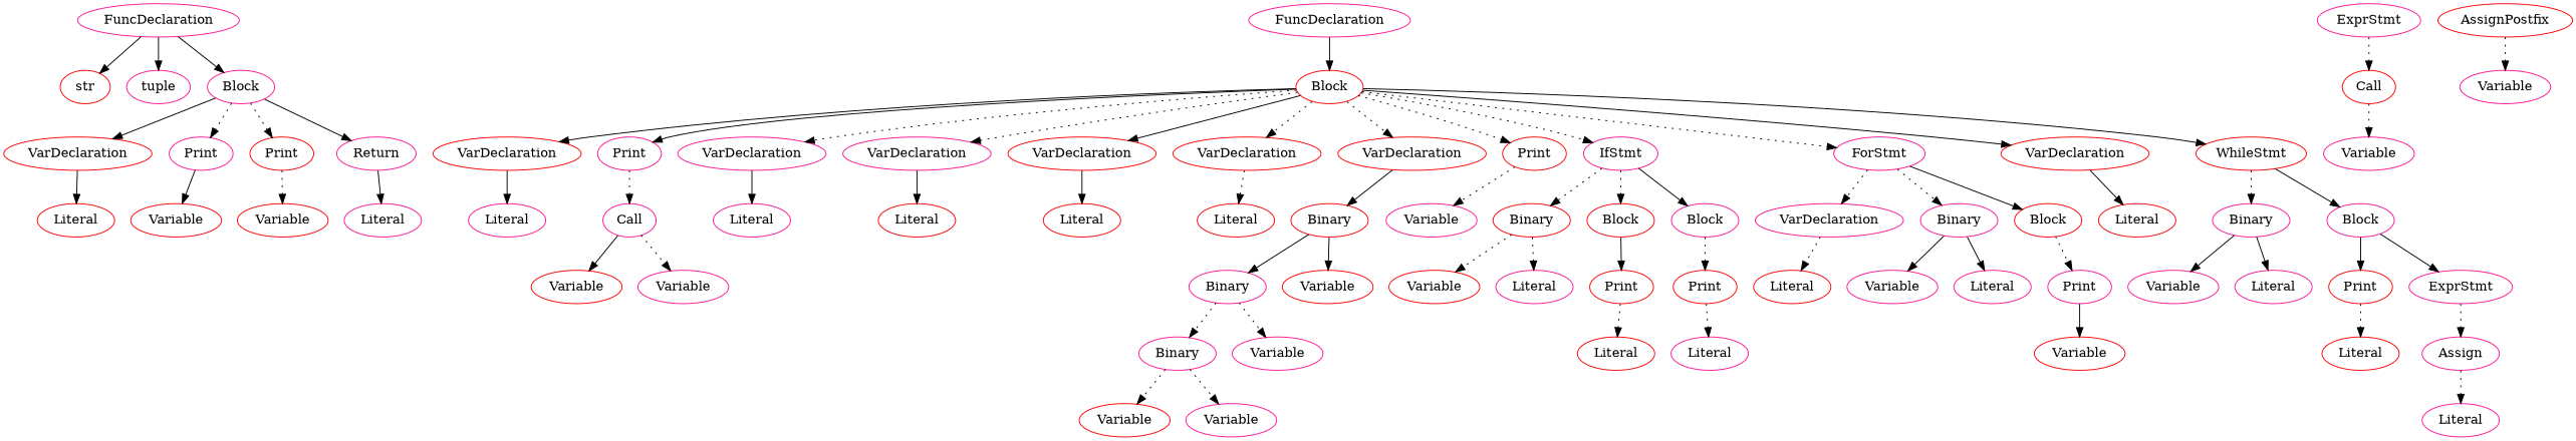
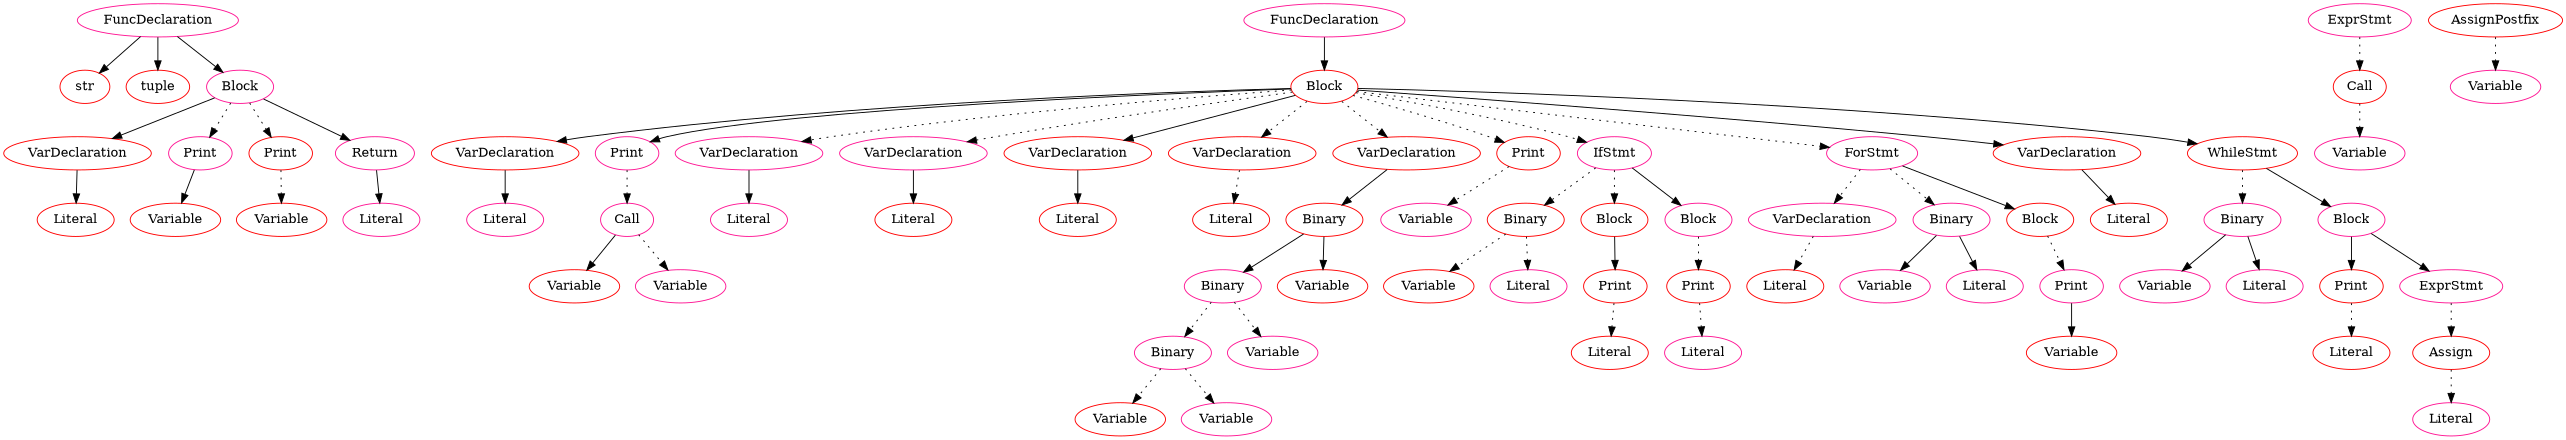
  digraph {
    node [color=deeppink]
    edge [style=dotted]
    n1 [label=FuncDeclaration]
    n2 [color=red label=str]
-   n3 [label=tuple]
+   n3 [color=red label=tuple]
    n4 [label=Block]
    n5 [label=FuncDeclaration]
    n6 [color=red label=Block]
    n7 [label=ExprStmt]
    n8 [color=red label=Call]
    n9 [color=red label=VarDeclaration]
    n10 [label=Print]
    n11 [color=red label=Print]
    n12 [label=Return]
    n13 [color=red label=Literal]
    n14 [color=red label=Variable]
    n15 [color=red label=Variable]
    n16 [label=Literal]
    n17 [color=red label=VarDeclaration]
    n18 [label=Print]
    n19 [label=VarDeclaration]
    n20 [label=VarDeclaration]
    n21 [color=red label=VarDeclaration]
    n22 [color=red label=VarDeclaration]
    n23 [color=red label=VarDeclaration]
    n24 [color=red label=Print]
    n25 [label=IfStmt]
    n26 [label=ForStmt]
    n27 [color=red label=VarDeclaration]
    n28 [color=red label=WhileStmt]
    n29 [label=Literal]
    n30 [label=Call]
    n31 [label=Literal]
    n32 [color=red label=Literal]
    n33 [color=red label=Literal]
    n34 [color=red label=Literal]
    n35 [color=red label=Binary]
    n36 [label=Variable]
    n37 [color=red label=Binary]
    n38 [color=red label=Block]
    n39 [label=Block]
    n40 [label=VarDeclaration]
    n41 [label=Binary]
    n42 [color=red label=Block]
    n43 [color=red label=Literal]
    n44 [label=Binary]
    n45 [label=Block]
    n46 [color=red label=Variable]
    n47 [label=Variable]
    n48 [label=Binary]
    n49 [color=red label=Variable]
    n50 [label=Binary]
    n51 [label=Variable]
    n52 [color=red label=Variable]
    n53 [label=Variable]
    n54 [color=red label=Variable]
    n55 [label=Literal]
    n56 [color=red label=Print]
    n57 [color=red label=Print]
    n58 [color=red label=Literal]
    n59 [label=Literal]
    n60 [color=red label=Literal]
    n61 [label=Variable]
    n62 [label=Literal]
    n63 [color=red label=AssignPostfix]
    n64 [label=Variable]
    n65 [label=Print]
    n66 [color=red label=Variable]
    n67 [label=Variable]
    n68 [label=Literal]
    n69 [color=red label=Print]
    n70 [label=ExprStmt]
    n71 [color=red label=Literal]
-   n72 [label=Assign]
+   n72 [color=red label=Assign]
    n73 [label=Literal]
    n74 [label=Variable]
    n1 -> n2 [style=solid]
    n1 -> n3 [style=solid]
    n1 -> n4 [style=solid]
    n4 -> n9 [style=solid]
    n4 -> n10
    n4 -> n11
    n4 -> n12 [style=solid]
    n5 -> n6 [style=solid]
    n6 -> n17 [style=solid]
    n6 -> n18 [style=solid]
    n6 -> n19
    n6 -> n20
    n6 -> n21 [style=solid]
    n6 -> n22
    n6 -> n23
    n6 -> n24
    n6 -> n25
    n6 -> n26
    n6 -> n27 [style=solid]
    n6 -> n28 [style=solid]
    n7 -> n8
    n8 -> n74
    n9 -> n13 [style=solid]
    n10 -> n14 [style=solid]
    n11 -> n15
    n12 -> n16 [style=solid]
    n17 -> n29 [style=solid]
    n18 -> n30
    n19 -> n31 [style=solid]
    n20 -> n32 [style=solid]
    n21 -> n33 [style=solid]
    n22 -> n34
    n23 -> n35 [style=solid]
    n24 -> n36
    n25 -> n37
    n25 -> n38
    n25 -> n39 [style=solid]
    n26 -> n40
    n26 -> n41
    n26 -> n42 [style=solid]
    n27 -> n43 [style=solid]
    n28 -> n44
    n28 -> n45 [style=solid]
    n30 -> n46 [style=solid]
    n30 -> n47
    n35 -> n48 [style=solid]
    n35 -> n49 [style=solid]
    n37 -> n54
    n37 -> n55
    n38 -> n56 [style=solid]
    n39 -> n57
    n40 -> n60
    n41 -> n61 [style=solid]
    n41 -> n62 [style=solid]
    n42 -> n65
    n44 -> n67 [style=solid]
    n44 -> n68 [style=solid]
    n45 -> n69 [style=solid]
    n45 -> n70 [style=solid]
    n48 -> n50
    n48 -> n51
    n50 -> n52
    n50 -> n53
    n56 -> n58
    n57 -> n59
    n63 -> n64
    n65 -> n66 [style=solid]
    n69 -> n71
    n70 -> n72
    n72 -> n73
  }
